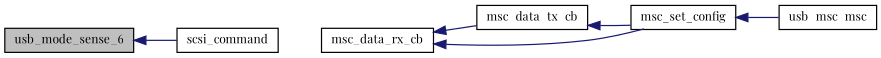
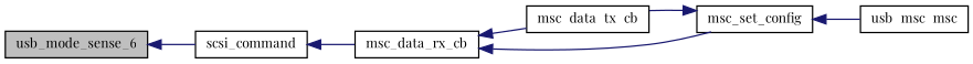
  digraph {
    fontname="Playfair Display"
    rankdir=LR
    node [color=black fillcolor=white fontname="Playfair Display" fontsize=10 shape=record style=filled]
    edge [color=midnightblue dir=back fontname="Playfair Display" fontsize=10 labelfontname=Helvetica labelfontsize=10 style=solid]
    n1 [fillcolor=grey75 fontcolor=black height=0.2 label=usb_mode_sense_6 width=0.4]
    n2 [height=0.2 label=scsi_command width=0.4]
    n3 [height=0.2 label=msc_data_rx_cb width=0.4]
    n4 [height=0.2 label=msc_data_tx_cb width=0.4]
    n5 [height=0.2 label=msc_set_config width=0.4]
    n6 [height=0.2 label=usb_msc_msc width=0.4]
    n1 -> n2
+   n2 -> n3
    n3 -> n4
    n3 -> n5
-   n4 -> n5
+   n5 -> n4
    n5 -> n6
  }
